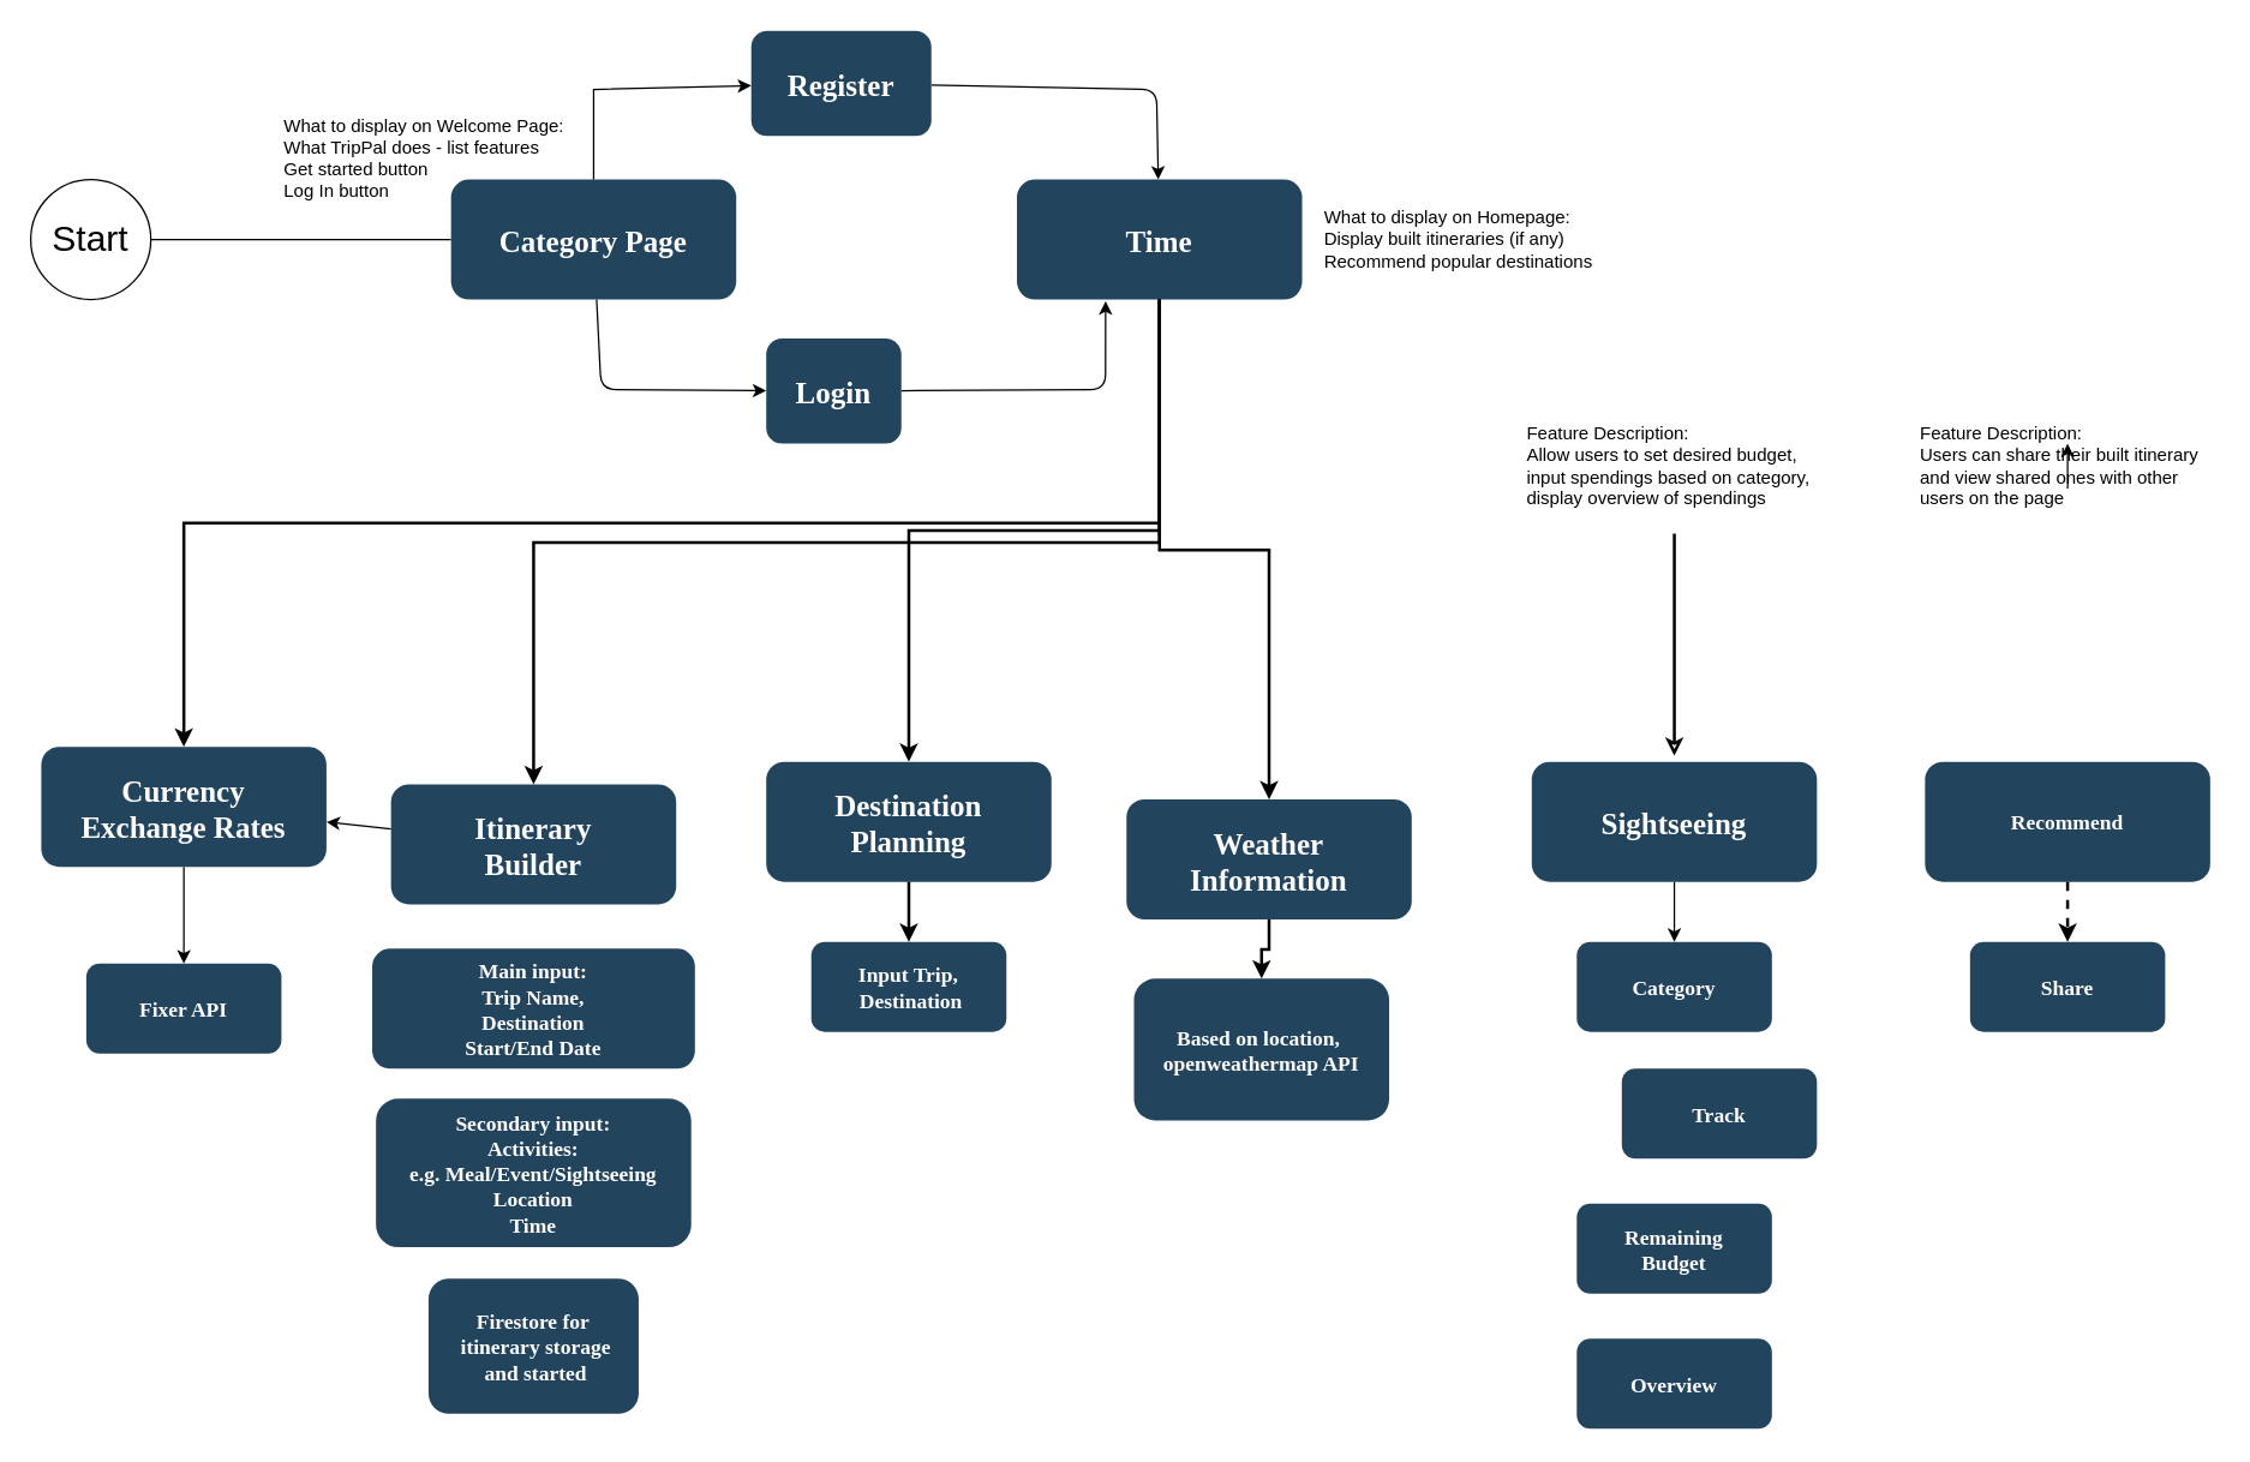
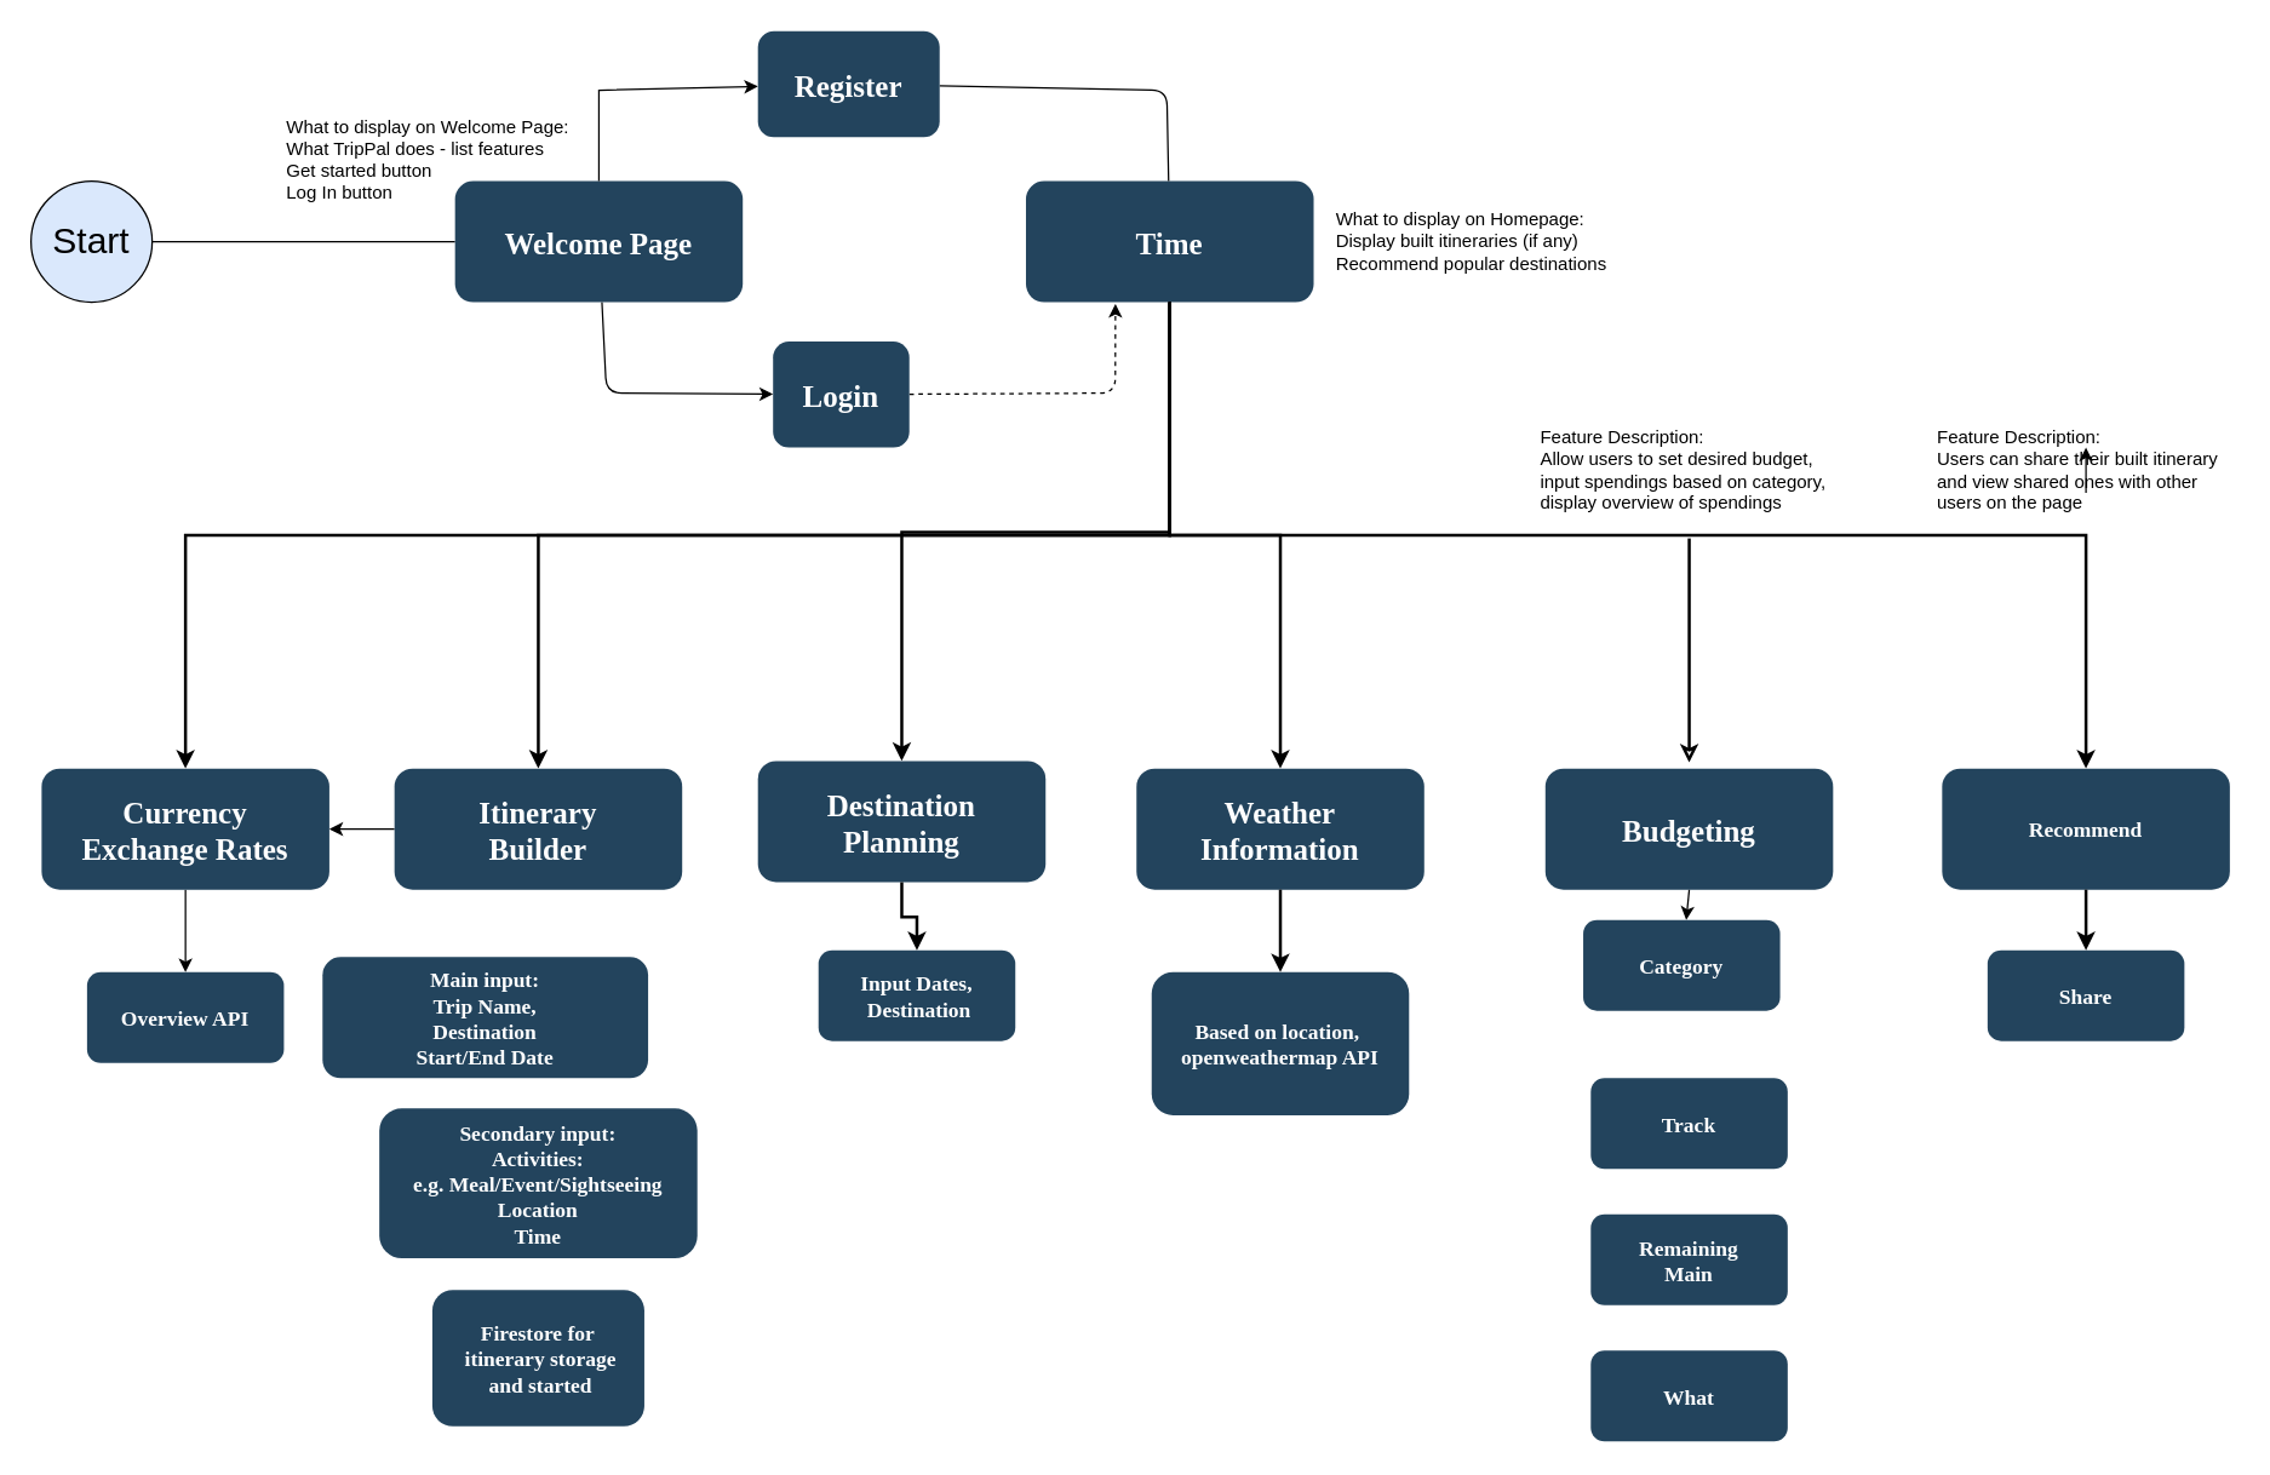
  <mxCell id="0" />
  <mxCell id="1" parent="0" />
  <mxCell id="2" value="Time" style="rounded=1;fillColor=#23445D;gradientColor=none;strokeColor=none;fontColor=#FFFFFF;fontStyle=1;fontFamily=Tahoma;fontSize=20;" parent="1" vertex="1"><mxGeometry x="677" y="119" width="190" height="80" as="geometry" /></mxCell>
  <mxCell id="3" value="Recommend" style="rounded=1;fillColor=#23445D;gradientColor=none;strokeColor=none;fontColor=#FFFFFF;fontStyle=1;fontFamily=Tahoma;fontSize=14" parent="1" vertex="1"><mxGeometry x="1282" y="507" width="190" height="80" as="geometry" /></mxCell>
- <mxCell id="5" value="Weather&#10;Information" style="rounded=1;fillColor=#23445D;gradientColor=none;strokeColor=none;fontColor=#FFFFFF;fontStyle=1;fontFamily=Tahoma;fontSize=20;" parent="1" vertex="1"><mxGeometry x="750" y="532" width="190" height="80" as="geometry" /></mxCell>
+ <mxCell id="4" value="" style="edgeStyle=elbowEdgeStyle;elbow=vertical;strokeWidth=2;rounded=0" parent="1" source="2" target="3" edge="1"><mxGeometry x="337" y="215.5" width="100" height="100" as="geometry"><mxPoint x="257" y="284.5" as="sourcePoint" /><mxPoint x="357" y="184.5" as="targetPoint" /></mxGeometry></mxCell>
+ <mxCell id="5" value="Weather&#10;Information" style="rounded=1;fillColor=#23445D;gradientColor=none;strokeColor=none;fontColor=#FFFFFF;fontStyle=1;fontFamily=Tahoma;fontSize=20;" parent="1" vertex="1"><mxGeometry x="750" y="507" width="190" height="80" as="geometry" /></mxCell>
  <mxCell id="6" style="edgeStyle=none;html=1;" edge="1" parent="1" source="7" target="9"><mxGeometry relative="1" as="geometry" /></mxCell>
- <mxCell id="7" value="Itinerary&#10;Builder" style="rounded=1;fillColor=#23445D;gradientColor=none;strokeColor=none;fontColor=#FFFFFF;fontStyle=1;fontFamily=Tahoma;fontSize=20;" parent="1" vertex="1"><mxGeometry x="260" y="522" width="190" height="80" as="geometry" /></mxCell>
+ <mxCell id="7" value="Itinerary&#10;Builder" style="rounded=1;fillColor=#23445D;gradientColor=none;strokeColor=none;fontColor=#FFFFFF;fontStyle=1;fontFamily=Tahoma;fontSize=20;" parent="1" vertex="1"><mxGeometry x="260" y="507" width="190" height="80" as="geometry" /></mxCell>
  <mxCell id="8" style="edgeStyle=none;html=1;" edge="1" parent="1" source="9" target="33"><mxGeometry relative="1" as="geometry" /></mxCell>
- <mxCell id="9" value="Currency&#10;Exchange Rates" style="rounded=1;fillColor=#23445D;gradientColor=none;strokeColor=none;fontColor=#FFFFFF;fontStyle=1;fontFamily=Tahoma;fontSize=20;" parent="1" vertex="1"><mxGeometry x="27" y="497" width="190" height="80" as="geometry" /></mxCell>
- <mxCell id="10" value="Based on location, &#10;openweathermap API" style="rounded=1;fillColor=#23445D;gradientColor=none;strokeColor=none;fontColor=#FFFFFF;fontStyle=1;fontFamily=Tahoma;fontSize=14" parent="1" vertex="1"><mxGeometry x="755" y="651.5" width="170" height="94.5" as="geometry" /></mxCell>
+ <mxCell id="9" value="Currency&#10;Exchange Rates" style="rounded=1;fillColor=#23445D;gradientColor=none;strokeColor=none;fontColor=#FFFFFF;fontStyle=1;fontFamily=Tahoma;fontSize=20;" parent="1" vertex="1"><mxGeometry x="27" y="507" width="190" height="80" as="geometry" /></mxCell>
+ <mxCell id="10" value="Based on location, &#10;openweathermap API" style="rounded=1;fillColor=#23445D;gradientColor=none;strokeColor=none;fontColor=#FFFFFF;fontStyle=1;fontFamily=Tahoma;fontSize=14" parent="1" vertex="1"><mxGeometry x="760" y="641.5" width="170" height="94.5" as="geometry" /></mxCell>
  <mxCell id="11" value="Share" style="rounded=1;fillColor=#23445D;gradientColor=none;strokeColor=none;fontColor=#FFFFFF;fontStyle=1;fontFamily=Tahoma;fontSize=14" parent="1" vertex="1"><mxGeometry x="1312" y="627" width="130" height="60" as="geometry" /></mxCell>
  <mxCell id="12" value="" style="edgeStyle=elbowEdgeStyle;elbow=vertical;strokeWidth=2;rounded=0" parent="1" source="2" target="7" edge="1"><mxGeometry x="347" y="225.5" width="100" height="100" as="geometry"><mxPoint x="782" y="244.5" as="sourcePoint" /><mxPoint x="1387" y="314.5" as="targetPoint" /></mxGeometry></mxCell>
  <mxCell id="13" value="" style="edgeStyle=elbowEdgeStyle;elbow=vertical;strokeWidth=2;rounded=0" parent="1" source="2" target="9" edge="1"><mxGeometry x="-23" y="135.5" width="100" height="100" as="geometry"><mxPoint x="-103" y="204.5" as="sourcePoint" /><mxPoint x="-3" y="104.5" as="targetPoint" /></mxGeometry></mxCell>
  <mxCell id="14" value="" style="edgeStyle=elbowEdgeStyle;elbow=vertical;strokeWidth=2;rounded=0" parent="1" source="5" target="10" edge="1"><mxGeometry x="-23" y="338" width="100" height="100" as="geometry"><mxPoint x="-103" y="407" as="sourcePoint" /><mxPoint x="-3" y="307" as="targetPoint" /></mxGeometry></mxCell>
- <mxCell id="15" value="" style="edgeStyle=elbowEdgeStyle;elbow=vertical;strokeWidth=2;rounded=0;dashed=1;" parent="1" source="3" target="11" edge="1"><mxGeometry x="-23" y="338" width="100" height="100" as="geometry"><mxPoint x="-103" y="407" as="sourcePoint" /><mxPoint x="-3" y="307" as="targetPoint" /></mxGeometry></mxCell>
- <mxCell id="16" value="&lt;font style=&quot;font-size: 24px;&quot;&gt;Start&lt;/font&gt;" style="ellipse;whiteSpace=wrap;html=1;aspect=fixed;" parent="1" vertex="1"><mxGeometry x="20" y="119" width="80" height="80" as="geometry" /></mxCell>
+ <mxCell id="15" value="" style="edgeStyle=elbowEdgeStyle;elbow=vertical;strokeWidth=2;rounded=0" parent="1" source="3" target="11" edge="1"><mxGeometry x="-23" y="338" width="100" height="100" as="geometry"><mxPoint x="-103" y="407" as="sourcePoint" /><mxPoint x="-3" y="307" as="targetPoint" /></mxGeometry></mxCell>
+ <mxCell id="16" value="&lt;font style=&quot;font-size: 24px;&quot;&gt;Start&lt;/font&gt;" style="ellipse;whiteSpace=wrap;html=1;aspect=fixed;fillColor=#dae8fc;" parent="1" vertex="1"><mxGeometry x="20" y="119" width="80" height="80" as="geometry" /></mxCell>
  <mxCell id="17" value="" style="endArrow=none;html=1;rounded=0;exitX=1;exitY=0.5;exitDx=0;exitDy=0;" parent="1" source="16" target="19" edge="1"><mxGeometry width="50" height="50" relative="1" as="geometry"><mxPoint x="280" y="159" as="sourcePoint" /><mxPoint x="320" y="159" as="targetPoint" /></mxGeometry></mxCell>
  <mxCell id="18" style="edgeStyle=none;html=1;" edge="1" parent="1" source="19" target="44"><mxGeometry relative="1" as="geometry"><Array as="points"><mxPoint x="400" y="259" /></Array></mxGeometry></mxCell>
- <mxCell id="19" value="Category Page" style="rounded=1;fillColor=#23445D;gradientColor=none;strokeColor=none;fontColor=#FFFFFF;fontStyle=1;fontFamily=Tahoma;fontSize=20;" parent="1" vertex="1"><mxGeometry x="300" y="119" width="190" height="80" as="geometry" /></mxCell>
+ <mxCell id="19" value="Welcome Page" style="rounded=1;fillColor=#23445D;gradientColor=none;strokeColor=none;fontColor=#FFFFFF;fontStyle=1;fontFamily=Tahoma;fontSize=20;" parent="1" vertex="1"><mxGeometry x="300" y="119" width="190" height="80" as="geometry" /></mxCell>
  <mxCell id="20" value="" style="endArrow=classic;html=1;rounded=0;exitX=0.5;exitY=0;exitDx=0;exitDy=0;" parent="1" source="19" target="41" edge="1"><mxGeometry width="50" height="50" relative="1" as="geometry"><mxPoint x="520" y="189" as="sourcePoint" /><mxPoint x="677" y="159" as="targetPoint" /><Array as="points"><mxPoint x="395" y="59" /></Array></mxGeometry></mxCell>
- <mxCell id="21" value="Destination&#10;Planning" style="rounded=1;fillColor=#23445D;gradientColor=none;strokeColor=none;fontColor=#FFFFFF;fontStyle=1;fontFamily=Tahoma;fontSize=20;" parent="1" vertex="1"><mxGeometry x="510" y="507" width="190" height="80" as="geometry" /></mxCell>
+ <mxCell id="21" value="Destination&#10;Planning" style="rounded=1;fillColor=#23445D;gradientColor=none;strokeColor=none;fontColor=#FFFFFF;fontStyle=1;fontFamily=Tahoma;fontSize=20;" parent="1" vertex="1"><mxGeometry x="500" y="502" width="190" height="80" as="geometry" /></mxCell>
  <mxCell id="22" value="" style="edgeStyle=elbowEdgeStyle;elbow=vertical;strokeWidth=2;rounded=0;exitX=0.5;exitY=1;exitDx=0;exitDy=0;entryX=0.5;entryY=0;entryDx=0;entryDy=0;" parent="1" source="2" target="21" edge="1"><mxGeometry x="-23" y="135.5" width="100" height="100" as="geometry"><mxPoint x="782" y="245" as="sourcePoint" /><mxPoint x="132" y="315" as="targetPoint" /></mxGeometry></mxCell>
  <mxCell id="23" value="" style="edgeStyle=elbowEdgeStyle;elbow=vertical;strokeWidth=2;rounded=0;exitX=0.5;exitY=1;exitDx=0;exitDy=0;entryX=0.5;entryY=0;entryDx=0;entryDy=0;" parent="1" source="2" target="5" edge="1"><mxGeometry x="-23" y="135.5" width="100" height="100" as="geometry"><mxPoint x="792" y="255" as="sourcePoint" /><mxPoint x="142" y="325" as="targetPoint" /></mxGeometry></mxCell>
  <mxCell id="24" style="edgeStyle=none;html=1;exitX=0.5;exitY=1;exitDx=0;exitDy=0;" edge="1" parent="1" source="26" target="27"><mxGeometry relative="1" as="geometry" /></mxCell>
  <mxCell id="25" style="edgeStyle=none;html=1;endArrow=classic;endFill=0;strokeWidth=2;entryX=0.5;entryY=0;entryDx=0;entryDy=0;" edge="1" parent="1"><mxGeometry relative="1" as="geometry"><mxPoint x="1115" y="503" as="targetPoint" /><mxPoint x="1115" y="355" as="sourcePoint" /></mxGeometry></mxCell>
- <mxCell id="26" value="Sightseeing" style="rounded=1;fillColor=#23445D;gradientColor=none;strokeColor=none;fontColor=#FFFFFF;fontStyle=1;fontFamily=Tahoma;fontSize=20;" parent="1" vertex="1"><mxGeometry x="1020" y="507" width="190" height="80" as="geometry" /></mxCell>
- <mxCell id="27" value="Category" style="rounded=1;fillColor=#23445D;gradientColor=none;strokeColor=none;fontColor=#FFFFFF;fontStyle=1;fontFamily=Tahoma;fontSize=14" parent="1" vertex="1"><mxGeometry x="1050" y="627" width="130" height="60" as="geometry" /></mxCell>
- <mxCell id="28" value="Track" style="rounded=1;fillColor=#23445D;gradientColor=none;strokeColor=none;fontColor=#FFFFFF;fontStyle=1;fontFamily=Tahoma;fontSize=14" parent="1" vertex="1"><mxGeometry x="1080" y="711.5" width="130" height="60" as="geometry" /></mxCell>
- <mxCell id="29" value="Remaining&#10;Budget" style="rounded=1;fillColor=#23445D;gradientColor=none;strokeColor=none;fontColor=#FFFFFF;fontStyle=1;fontFamily=Tahoma;fontSize=14" parent="1" vertex="1"><mxGeometry x="1050" y="801.5" width="130" height="60" as="geometry" /></mxCell>
- <mxCell id="30" value="Overview" style="rounded=1;fillColor=#23445D;gradientColor=none;strokeColor=none;fontColor=#FFFFFF;fontStyle=1;fontFamily=Tahoma;fontSize=14" parent="1" vertex="1"><mxGeometry x="1050" y="891.5" width="130" height="60" as="geometry" /></mxCell>
- <mxCell id="31" value="Input Trip,&#10; Destination" style="rounded=1;fillColor=#23445D;gradientColor=none;strokeColor=none;fontColor=#FFFFFF;fontStyle=1;fontFamily=Tahoma;fontSize=14" parent="1" vertex="1"><mxGeometry x="540" y="627" width="130" height="60" as="geometry" /></mxCell>
+ <mxCell id="26" value="Budgeting" style="rounded=1;fillColor=#23445D;gradientColor=none;strokeColor=none;fontColor=#FFFFFF;fontStyle=1;fontFamily=Tahoma;fontSize=20;" parent="1" vertex="1"><mxGeometry x="1020" y="507" width="190" height="80" as="geometry" /></mxCell>
+ <mxCell id="27" value="Category" style="rounded=1;fillColor=#23445D;gradientColor=none;strokeColor=none;fontColor=#FFFFFF;fontStyle=1;fontFamily=Tahoma;fontSize=14" parent="1" vertex="1"><mxGeometry x="1045" y="607" width="130" height="60" as="geometry" /></mxCell>
+ <mxCell id="28" value="Track" style="rounded=1;fillColor=#23445D;gradientColor=none;strokeColor=none;fontColor=#FFFFFF;fontStyle=1;fontFamily=Tahoma;fontSize=14" parent="1" vertex="1"><mxGeometry x="1050" y="711.5" width="130" height="60" as="geometry" /></mxCell>
+ <mxCell id="29" value="Remaining&#10;Main" style="rounded=1;fillColor=#23445D;gradientColor=none;strokeColor=none;fontColor=#FFFFFF;fontStyle=1;fontFamily=Tahoma;fontSize=14" parent="1" vertex="1"><mxGeometry x="1050" y="801.5" width="130" height="60" as="geometry" /></mxCell>
+ <mxCell id="30" value="What" style="rounded=1;fillColor=#23445D;gradientColor=none;strokeColor=none;fontColor=#FFFFFF;fontStyle=1;fontFamily=Tahoma;fontSize=14" parent="1" vertex="1"><mxGeometry x="1050" y="891.5" width="130" height="60" as="geometry" /></mxCell>
+ <mxCell id="31" value="Input Dates,&#10; Destination" style="rounded=1;fillColor=#23445D;gradientColor=none;strokeColor=none;fontColor=#FFFFFF;fontStyle=1;fontFamily=Tahoma;fontSize=14" parent="1" vertex="1"><mxGeometry x="540" y="627" width="130" height="60" as="geometry" /></mxCell>
  <mxCell id="32" value="" style="edgeStyle=elbowEdgeStyle;elbow=vertical;strokeWidth=2;rounded=0;entryX=0.5;entryY=0;entryDx=0;entryDy=0;exitX=0.5;exitY=1;exitDx=0;exitDy=0;" parent="1" source="21" target="31" edge="1"><mxGeometry x="-23" y="338" width="100" height="100" as="geometry"><mxPoint x="680" y="791.5" as="sourcePoint" /><mxPoint x="365" y="631.5" as="targetPoint" /></mxGeometry></mxCell>
- <mxCell id="33" value="Fixer API" style="rounded=1;fillColor=#23445D;gradientColor=none;strokeColor=none;fontColor=#FFFFFF;fontStyle=1;fontFamily=Tahoma;fontSize=14" vertex="1" parent="1"><mxGeometry x="57" y="641.5" width="130" height="60" as="geometry" /></mxCell>
+ <mxCell id="33" value="Overview API" style="rounded=1;fillColor=#23445D;gradientColor=none;strokeColor=none;fontColor=#FFFFFF;fontStyle=1;fontFamily=Tahoma;fontSize=14" vertex="1" parent="1"><mxGeometry x="57" y="641.5" width="130" height="60" as="geometry" /></mxCell>
  <mxCell id="34" value="Feature Description:&lt;br&gt;Allow users to set desired budget,&lt;br&gt;input spendings based on category, display overview of spendings&amp;nbsp;" style="text;strokeColor=none;align=left;fillColor=none;html=1;verticalAlign=middle;whiteSpace=wrap;rounded=0;" vertex="1" parent="1"><mxGeometry x="1015" y="295" width="200" height="30" as="geometry" /></mxCell>
  <mxCell id="35" value="Feature Description:&lt;br&gt;Users can share their built itinerary and view shared ones with other users on the page&amp;nbsp;" style="text;strokeColor=none;align=left;fillColor=none;html=1;verticalAlign=middle;whiteSpace=wrap;rounded=0;" vertex="1" parent="1"><mxGeometry x="1277" y="295" width="200" height="30" as="geometry" /></mxCell>
  <mxCell id="36" value="Firestore for&#10; itinerary storage&#10; and started" style="rounded=1;fillColor=#23445D;gradientColor=none;strokeColor=none;fontColor=#FFFFFF;fontStyle=1;fontFamily=Tahoma;fontSize=14" vertex="1" parent="1"><mxGeometry x="285" y="851.5" width="140" height="90" as="geometry" /></mxCell>
  <mxCell id="37" value="What to display on Homepage:&lt;br&gt;Display built itineraries (if any)&amp;nbsp;&lt;br&gt;Recommend popular destinations" style="text;strokeColor=none;align=left;fillColor=none;html=1;verticalAlign=middle;whiteSpace=wrap;rounded=0;" vertex="1" parent="1"><mxGeometry x="880" y="144" width="200" height="30" as="geometry" /></mxCell>
- <mxCell id="38" value="Main input:&#10;Trip Name,&#10;Destination&#10;Start/End Date" style="rounded=1;fillColor=#23445D;gradientColor=none;strokeColor=none;fontColor=#FFFFFF;fontStyle=1;fontFamily=Tahoma;fontSize=14" vertex="1" parent="1"><mxGeometry x="247.5" y="631.5" width="215" height="80" as="geometry" /></mxCell>
+ <mxCell id="38" value="Main input:&#10;Trip Name,&#10;Destination&#10;Start/End Date" style="rounded=1;fillColor=#23445D;gradientColor=none;strokeColor=none;fontColor=#FFFFFF;fontStyle=1;fontFamily=Tahoma;fontSize=14" vertex="1" parent="1"><mxGeometry x="212.5" y="631.5" width="215" height="80" as="geometry" /></mxCell>
  <mxCell id="39" value="Secondary input:&#10;Activities:&#10;e.g. Meal/Event/Sightseeing&#10;Location&#10;Time" style="rounded=1;fillColor=#23445D;gradientColor=none;strokeColor=none;fontColor=#FFFFFF;fontStyle=1;fontFamily=Tahoma;fontSize=14" vertex="1" parent="1"><mxGeometry x="250" y="731.5" width="210" height="99" as="geometry" /></mxCell>
- <mxCell id="40" style="edgeStyle=none;html=1;" edge="1" parent="1" source="41" target="2"><mxGeometry relative="1" as="geometry"><mxPoint x="850" y="59" as="targetPoint" /><Array as="points"><mxPoint x="770" y="59" /></Array></mxGeometry></mxCell>
+ <mxCell id="40" style="edgeStyle=none;html=1;endArrow=none;" edge="1" parent="1" source="41" target="2"><mxGeometry relative="1" as="geometry"><mxPoint x="850" y="59" as="targetPoint" /><Array as="points"><mxPoint x="770" y="59" /></Array></mxGeometry></mxCell>
  <mxCell id="41" value="Register" style="rounded=1;fillColor=#23445D;gradientColor=none;strokeColor=none;fontColor=#FFFFFF;fontStyle=1;fontFamily=Tahoma;fontSize=20;" vertex="1" parent="1"><mxGeometry x="500" y="20" width="120" height="70" as="geometry" /></mxCell>
  <mxCell id="42" style="edgeStyle=none;html=1;exitX=0.5;exitY=1;exitDx=0;exitDy=0;entryX=0.5;entryY=0;entryDx=0;entryDy=0;" edge="1" parent="1" source="35" target="35"><mxGeometry relative="1" as="geometry" /></mxCell>
- <mxCell id="43" style="edgeStyle=none;html=1;entryX=0.311;entryY=1.014;entryDx=0;entryDy=0;entryPerimeter=0;" edge="1" parent="1" source="44" target="2"><mxGeometry relative="1" as="geometry"><Array as="points"><mxPoint x="736" y="259" /></Array></mxGeometry></mxCell>
+ <mxCell id="43" style="edgeStyle=none;html=1;entryX=0.311;entryY=1.014;entryDx=0;entryDy=0;entryPerimeter=0;dashed=1;" edge="1" parent="1" source="44" target="2"><mxGeometry relative="1" as="geometry"><Array as="points"><mxPoint x="736" y="259" /></Array></mxGeometry></mxCell>
  <mxCell id="44" value="Login" style="rounded=1;fillColor=#23445D;gradientColor=none;strokeColor=none;fontColor=#FFFFFF;fontStyle=1;fontFamily=Tahoma;fontSize=20;" vertex="1" parent="1"><mxGeometry x="510" y="225" width="90" height="70" as="geometry" /></mxCell>
  <mxCell id="45" value="What to display on Welcome Page:&lt;br&gt;What TripPal does - list features&lt;br&gt;Get started button&amp;nbsp;&lt;br&gt;Log In button&lt;br&gt;" style="text;strokeColor=none;align=left;fillColor=none;html=1;verticalAlign=middle;whiteSpace=wrap;rounded=0;" vertex="1" parent="1"><mxGeometry x="187" y="90" width="215" height="30" as="geometry" /></mxCell>
